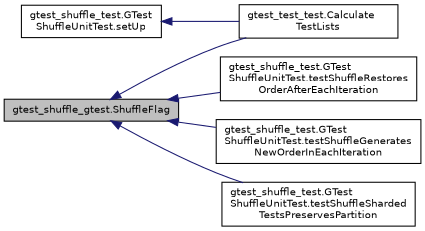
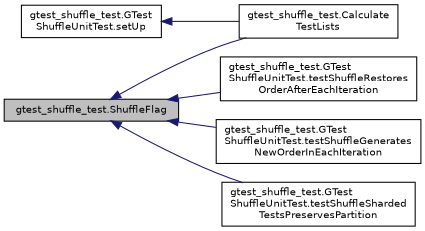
  digraph {
    rankdir=LR
    node [color=black fillcolor=white fontname=Helvetica fontsize=10 shape=record style=filled]
    edge [color=midnightblue dir=back fontname=Helvetica fontsize=10 labelfontname=Helvetica labelfontsize=10 style=solid]
-   n1 [fillcolor=grey75 fontcolor=black height=0.2 label="gtest_shuffle_gtest.ShuffleFlag" width=0.4]
-   n2 [height=0.2 label="gtest_test_test.Calculate\lTestLists" width=0.4]
+   n1 [fillcolor=grey75 fontcolor=black height=0.2 label="gtest_shuffle_test.ShuffleFlag" width=0.4]
+   n2 [height=0.2 label="gtest_shuffle_test.Calculate\lTestLists" width=0.4]
    n3 [height=0.2 label="gtest_shuffle_test.GTest\lShuffleUnitTest.testShuffleRestores\lOrderAfterEachIteration" width=0.4]
    n4 [height=0.2 label="gtest_shuffle_test.GTest\lShuffleUnitTest.testShuffleGenerates\lNewOrderInEachIteration" width=0.4]
    n5 [height=0.2 label="gtest_shuffle_test.GTest\lShuffleUnitTest.testShuffleSharded\lTestsPreservesPartition" width=0.4]
    n6 [height=0.2 label="gtest_shuffle_test.GTest\lShuffleUnitTest.setUp" width=0.4]
    n1 -> n2
    n1 -> n3
    n1 -> n4
    n1 -> n5
    n6 -> n2
  }
